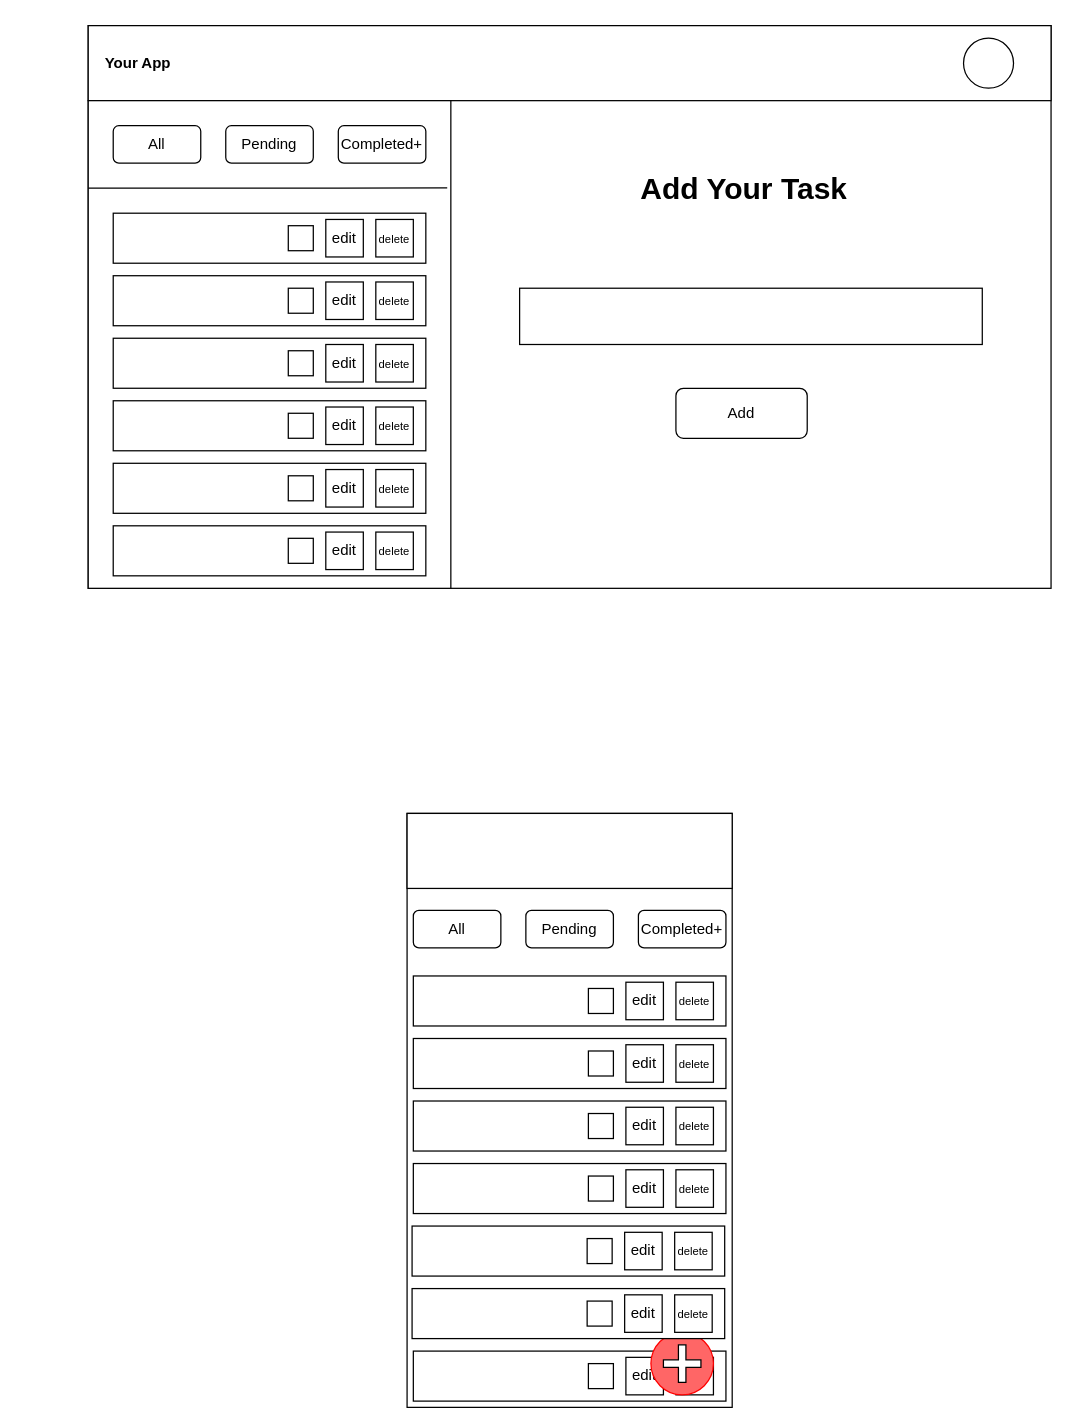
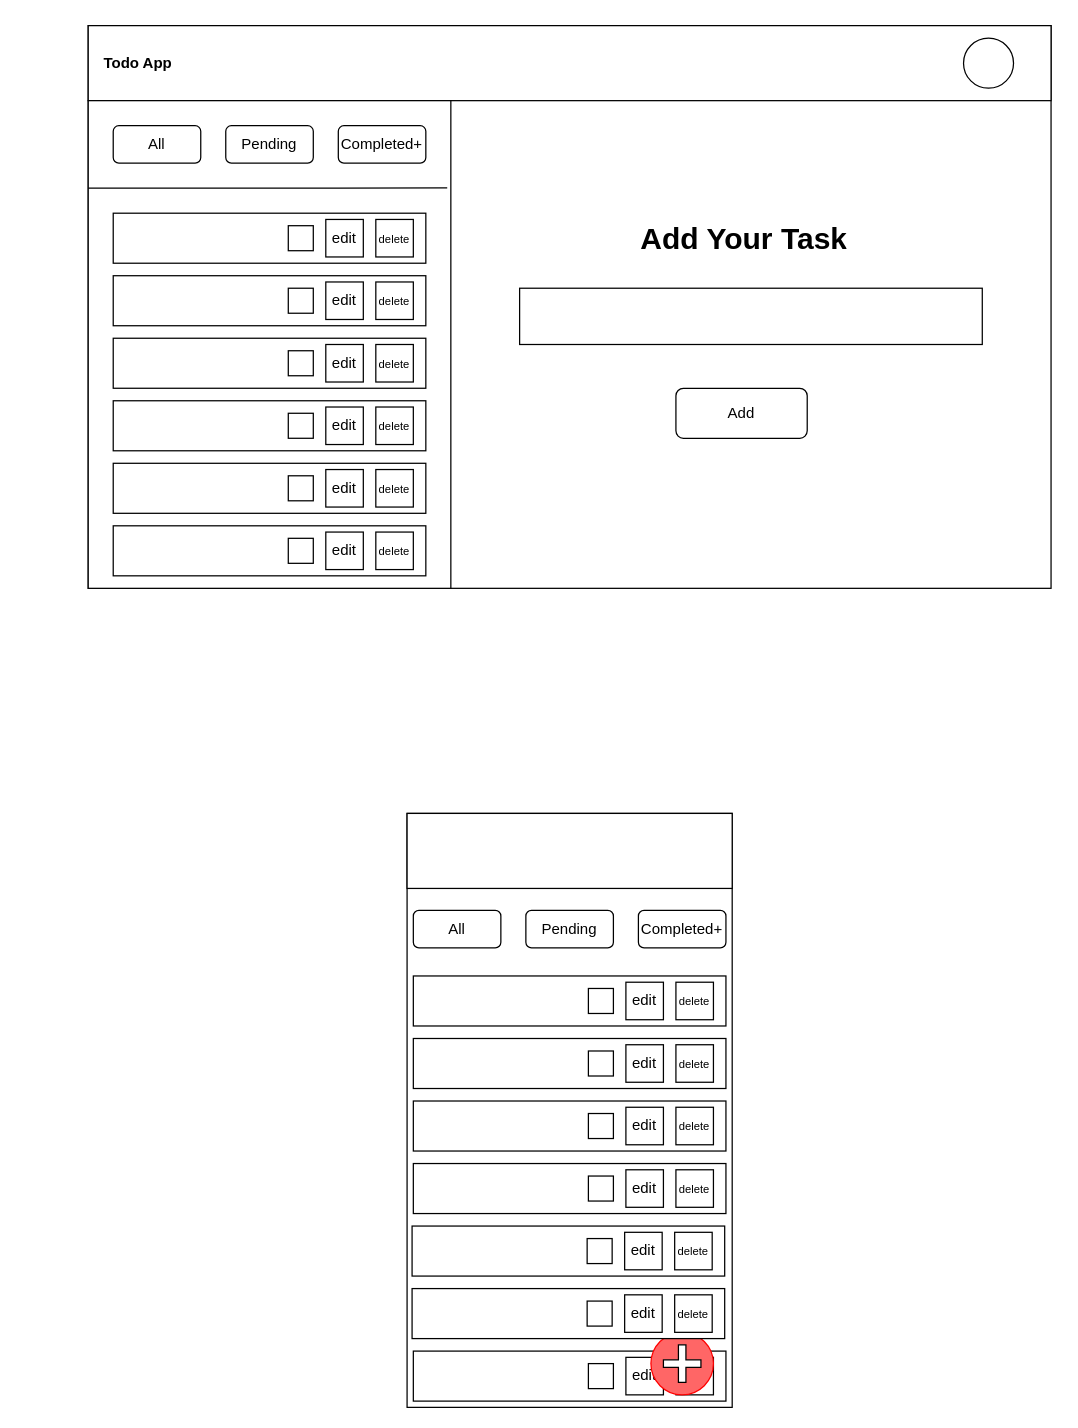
  <mxCell id="0" />
  <mxCell id="1" parent="0" />
  <mxCell id="2" value="`" style="rounded=0;whiteSpace=wrap;html=1;" vertex="1" parent="1"><mxGeometry x="70" y="20" width="770" height="450" as="geometry" /></mxCell>
  <mxCell id="3" value="" style="rounded=0;whiteSpace=wrap;html=1;" vertex="1" parent="1"><mxGeometry x="70" y="20" width="770" height="60" as="geometry" /></mxCell>
  <mxCell id="4" value="" style="rounded=0;whiteSpace=wrap;html=1;rotation=90;" vertex="1" parent="1"><mxGeometry x="20" y="130" width="390" height="290" as="geometry" /></mxCell>
  <mxCell id="5" value="" style="rounded=0;whiteSpace=wrap;html=1;" vertex="1" parent="1"><mxGeometry x="415" y="230" width="370" height="45" as="geometry" /></mxCell>
  <mxCell id="6" value="Add" style="rounded=1;whiteSpace=wrap;html=1;" vertex="1" parent="1"><mxGeometry x="540" y="310" width="105" height="40" as="geometry" /></mxCell>
  <mxCell id="7" value="" style="ellipse;whiteSpace=wrap;html=1;aspect=fixed;" vertex="1" parent="1"><mxGeometry x="770" y="30" width="40" height="40" as="geometry" /></mxCell>
- <mxCell id="8" value="&lt;b&gt;Your App&lt;/b&gt;" style="text;html=1;align=center;verticalAlign=middle;whiteSpace=wrap;rounded=0;" vertex="1" parent="1"><mxGeometry x="80" y="35" width="60" height="30" as="geometry" /></mxCell>
- <mxCell id="9" value="&lt;h1 style=&quot;margin-top: 0px;&quot;&gt;Add Your Task&lt;/h1&gt;" style="text;html=1;whiteSpace=wrap;overflow=hidden;rounded=0;" vertex="1" parent="1"><mxGeometry x="510" y="130" width="180" height="50" as="geometry" /></mxCell>
+ <mxCell id="8" value="&lt;b&gt;Todo App&lt;/b&gt;" style="text;html=1;align=center;verticalAlign=middle;whiteSpace=wrap;rounded=0;" vertex="1" parent="1"><mxGeometry x="80" y="35" width="60" height="30" as="geometry" /></mxCell>
+ <mxCell id="9" value="&lt;h1 style=&quot;margin-top: 0px;&quot;&gt;Add Your Task&lt;/h1&gt;" style="text;html=1;whiteSpace=wrap;overflow=hidden;rounded=0;" vertex="1" parent="1"><mxGeometry x="510" y="170" width="180" height="50" as="geometry" /></mxCell>
  <mxCell id="10" value="All" style="rounded=1;whiteSpace=wrap;html=1;" vertex="1" parent="1"><mxGeometry x="90" y="100" width="70" height="30" as="geometry" /></mxCell>
  <mxCell id="11" value="Completed+" style="rounded=1;whiteSpace=wrap;html=1;" vertex="1" parent="1"><mxGeometry x="270" y="100" width="70" height="30" as="geometry" /></mxCell>
  <mxCell id="12" value="Pending" style="rounded=1;whiteSpace=wrap;html=1;" vertex="1" parent="1"><mxGeometry x="180" y="100" width="70" height="30" as="geometry" /></mxCell>
  <mxCell id="13" value="" style="endArrow=none;html=1;rounded=0;entryX=0.179;entryY=0.01;entryDx=0;entryDy=0;entryPerimeter=0;" edge="1" parent="1" target="4"><mxGeometry width="50" height="50" relative="1" as="geometry"><mxPoint x="70" y="150" as="sourcePoint" /><mxPoint x="290" y="154" as="targetPoint" /><Array as="points"><mxPoint x="270" y="150" /></Array></mxGeometry></mxCell>
  <mxCell id="14" value="" style="group" vertex="1" connectable="0" parent="1"><mxGeometry x="90" y="220" width="250" height="40" as="geometry" /></mxCell>
  <mxCell id="15" value="" style="rounded=0;whiteSpace=wrap;html=1;" vertex="1" parent="14"><mxGeometry width="250" height="40" as="geometry" /></mxCell>
  <mxCell id="16" value="" style="rounded=1;whiteSpace=wrap;html=1;arcSize=0;" vertex="1" parent="14"><mxGeometry x="140" y="10" width="20" height="20" as="geometry" /></mxCell>
  <mxCell id="17" value="edit" style="rounded=1;whiteSpace=wrap;html=1;arcSize=0;" vertex="1" parent="14"><mxGeometry x="170" y="5" width="30" height="30" as="geometry" /></mxCell>
  <mxCell id="18" value="&lt;font style=&quot;font-size: 9px;&quot;&gt;delete&lt;/font&gt;" style="rounded=1;whiteSpace=wrap;html=1;arcSize=0;" vertex="1" parent="14"><mxGeometry x="210" y="5" width="30" height="30" as="geometry" /></mxCell>
  <mxCell id="19" value="" style="group" vertex="1" connectable="0" parent="1"><mxGeometry x="90" y="320" width="250" height="40" as="geometry" /></mxCell>
  <mxCell id="20" value="" style="rounded=0;whiteSpace=wrap;html=1;" vertex="1" parent="19"><mxGeometry width="250" height="40" as="geometry" /></mxCell>
  <mxCell id="21" value="" style="rounded=1;whiteSpace=wrap;html=1;arcSize=0;" vertex="1" parent="19"><mxGeometry x="140" y="10" width="20" height="20" as="geometry" /></mxCell>
  <mxCell id="22" value="edit" style="rounded=1;whiteSpace=wrap;html=1;arcSize=0;" vertex="1" parent="19"><mxGeometry x="170" y="5" width="30" height="30" as="geometry" /></mxCell>
  <mxCell id="23" value="&lt;font style=&quot;font-size: 9px;&quot;&gt;delete&lt;/font&gt;" style="rounded=1;whiteSpace=wrap;html=1;arcSize=0;" vertex="1" parent="19"><mxGeometry x="210" y="5" width="30" height="30" as="geometry" /></mxCell>
  <mxCell id="24" value="" style="group" vertex="1" connectable="0" parent="1"><mxGeometry x="90" y="370" width="250" height="40" as="geometry" /></mxCell>
  <mxCell id="25" value="" style="rounded=0;whiteSpace=wrap;html=1;" vertex="1" parent="24"><mxGeometry width="250" height="40" as="geometry" /></mxCell>
  <mxCell id="26" value="" style="rounded=1;whiteSpace=wrap;html=1;arcSize=0;" vertex="1" parent="24"><mxGeometry x="140" y="10" width="20" height="20" as="geometry" /></mxCell>
  <mxCell id="27" value="edit" style="rounded=1;whiteSpace=wrap;html=1;arcSize=0;" vertex="1" parent="24"><mxGeometry x="170" y="5" width="30" height="30" as="geometry" /></mxCell>
  <mxCell id="28" value="&lt;font style=&quot;font-size: 9px;&quot;&gt;delete&lt;/font&gt;" style="rounded=1;whiteSpace=wrap;html=1;arcSize=0;" vertex="1" parent="24"><mxGeometry x="210" y="5" width="30" height="30" as="geometry" /></mxCell>
  <mxCell id="29" value="" style="group" vertex="1" connectable="0" parent="1"><mxGeometry x="90" y="420" width="250" height="40" as="geometry" /></mxCell>
  <mxCell id="30" value="" style="rounded=0;whiteSpace=wrap;html=1;" vertex="1" parent="29"><mxGeometry width="250" height="40" as="geometry" /></mxCell>
  <mxCell id="31" value="" style="rounded=1;whiteSpace=wrap;html=1;arcSize=0;" vertex="1" parent="29"><mxGeometry x="140" y="10" width="20" height="20" as="geometry" /></mxCell>
  <mxCell id="32" value="edit" style="rounded=1;whiteSpace=wrap;html=1;arcSize=0;" vertex="1" parent="29"><mxGeometry x="170" y="5" width="30" height="30" as="geometry" /></mxCell>
  <mxCell id="33" value="&lt;font style=&quot;font-size: 9px;&quot;&gt;delete&lt;/font&gt;" style="rounded=1;whiteSpace=wrap;html=1;arcSize=0;" vertex="1" parent="29"><mxGeometry x="210" y="5" width="30" height="30" as="geometry" /></mxCell>
  <mxCell id="34" value="" style="group" vertex="1" connectable="0" parent="1"><mxGeometry x="90" y="270" width="250" height="40" as="geometry" /></mxCell>
  <mxCell id="35" value="" style="rounded=0;whiteSpace=wrap;html=1;" vertex="1" parent="34"><mxGeometry width="250" height="40" as="geometry" /></mxCell>
  <mxCell id="36" value="" style="rounded=1;whiteSpace=wrap;html=1;arcSize=0;" vertex="1" parent="34"><mxGeometry x="140" y="10" width="20" height="20" as="geometry" /></mxCell>
  <mxCell id="37" value="edit" style="rounded=1;whiteSpace=wrap;html=1;arcSize=0;" vertex="1" parent="34"><mxGeometry x="170" y="5" width="30" height="30" as="geometry" /></mxCell>
  <mxCell id="38" value="&lt;font style=&quot;font-size: 9px;&quot;&gt;delete&lt;/font&gt;" style="rounded=1;whiteSpace=wrap;html=1;arcSize=0;" vertex="1" parent="34"><mxGeometry x="210" y="5" width="30" height="30" as="geometry" /></mxCell>
  <mxCell id="39" value="" style="group" vertex="1" connectable="0" parent="1"><mxGeometry x="90" y="170" width="250" height="40" as="geometry" /></mxCell>
  <mxCell id="40" value="" style="rounded=0;whiteSpace=wrap;html=1;" vertex="1" parent="39"><mxGeometry width="250" height="40" as="geometry" /></mxCell>
  <mxCell id="41" value="" style="rounded=1;whiteSpace=wrap;html=1;arcSize=0;" vertex="1" parent="39"><mxGeometry x="140" y="10" width="20" height="20" as="geometry" /></mxCell>
  <mxCell id="42" value="edit" style="rounded=1;whiteSpace=wrap;html=1;arcSize=0;" vertex="1" parent="39"><mxGeometry x="170" y="5" width="30" height="30" as="geometry" /></mxCell>
  <mxCell id="43" value="&lt;font style=&quot;font-size: 9px;&quot;&gt;delete&lt;/font&gt;" style="rounded=1;whiteSpace=wrap;html=1;arcSize=0;" vertex="1" parent="39"><mxGeometry x="210" y="5" width="30" height="30" as="geometry" /></mxCell>
  <mxCell id="44" value="" style="rounded=0;whiteSpace=wrap;html=1;rotation=90;" vertex="1" parent="1"><mxGeometry x="217.5" y="757.5" width="475" height="260" as="geometry" /></mxCell>
  <mxCell id="45" value="" style="rounded=0;whiteSpace=wrap;html=1;" vertex="1" parent="1"><mxGeometry x="325" y="650" width="260" height="60" as="geometry" /></mxCell>
  <mxCell id="46" value="All" style="rounded=1;whiteSpace=wrap;html=1;" vertex="1" parent="1"><mxGeometry x="330" y="727.5" width="70" height="30" as="geometry" /></mxCell>
  <mxCell id="47" value="Completed+" style="rounded=1;whiteSpace=wrap;html=1;" vertex="1" parent="1"><mxGeometry x="510" y="727.5" width="70" height="30" as="geometry" /></mxCell>
  <mxCell id="48" value="Pending" style="rounded=1;whiteSpace=wrap;html=1;" vertex="1" parent="1"><mxGeometry x="420" y="727.5" width="70" height="30" as="geometry" /></mxCell>
  <mxCell id="49" value="" style="group" vertex="1" connectable="0" parent="1"><mxGeometry x="330" y="780" width="250" height="40" as="geometry" /></mxCell>
  <mxCell id="50" value="" style="rounded=0;whiteSpace=wrap;html=1;" vertex="1" parent="49"><mxGeometry width="250" height="40" as="geometry" /></mxCell>
  <mxCell id="51" value="" style="rounded=1;whiteSpace=wrap;html=1;arcSize=0;" vertex="1" parent="49"><mxGeometry x="140" y="10" width="20" height="20" as="geometry" /></mxCell>
  <mxCell id="52" value="edit" style="rounded=1;whiteSpace=wrap;html=1;arcSize=0;" vertex="1" parent="49"><mxGeometry x="170" y="5" width="30" height="30" as="geometry" /></mxCell>
  <mxCell id="53" value="&lt;font style=&quot;font-size: 9px;&quot;&gt;delete&lt;/font&gt;" style="rounded=1;whiteSpace=wrap;html=1;arcSize=0;" vertex="1" parent="49"><mxGeometry x="210" y="5" width="30" height="30" as="geometry" /></mxCell>
  <mxCell id="54" value="" style="group" vertex="1" connectable="0" parent="1"><mxGeometry x="330" y="930" width="250" height="40" as="geometry" /></mxCell>
  <mxCell id="55" value="" style="rounded=0;whiteSpace=wrap;html=1;" vertex="1" parent="54"><mxGeometry width="250" height="40" as="geometry" /></mxCell>
  <mxCell id="56" value="" style="rounded=1;whiteSpace=wrap;html=1;arcSize=0;" vertex="1" parent="54"><mxGeometry x="140" y="10" width="20" height="20" as="geometry" /></mxCell>
  <mxCell id="57" value="edit" style="rounded=1;whiteSpace=wrap;html=1;arcSize=0;" vertex="1" parent="54"><mxGeometry x="170" y="5" width="30" height="30" as="geometry" /></mxCell>
  <mxCell id="58" value="&lt;font style=&quot;font-size: 9px;&quot;&gt;delete&lt;/font&gt;" style="rounded=1;whiteSpace=wrap;html=1;arcSize=0;" vertex="1" parent="54"><mxGeometry x="210" y="5" width="30" height="30" as="geometry" /></mxCell>
  <mxCell id="59" value="" style="group" vertex="1" connectable="0" parent="1"><mxGeometry x="330" y="880" width="250" height="40" as="geometry" /></mxCell>
  <mxCell id="60" value="" style="rounded=0;whiteSpace=wrap;html=1;" vertex="1" parent="59"><mxGeometry width="250" height="40" as="geometry" /></mxCell>
  <mxCell id="61" value="" style="rounded=1;whiteSpace=wrap;html=1;arcSize=0;" vertex="1" parent="59"><mxGeometry x="140" y="10" width="20" height="20" as="geometry" /></mxCell>
  <mxCell id="62" value="edit" style="rounded=1;whiteSpace=wrap;html=1;arcSize=0;" vertex="1" parent="59"><mxGeometry x="170" y="5" width="30" height="30" as="geometry" /></mxCell>
  <mxCell id="63" value="&lt;font style=&quot;font-size: 9px;&quot;&gt;delete&lt;/font&gt;" style="rounded=1;whiteSpace=wrap;html=1;arcSize=0;" vertex="1" parent="59"><mxGeometry x="210" y="5" width="30" height="30" as="geometry" /></mxCell>
  <mxCell id="64" value="" style="group" vertex="1" connectable="0" parent="1"><mxGeometry x="330" y="830" width="250" height="40" as="geometry" /></mxCell>
  <mxCell id="65" value="" style="rounded=0;whiteSpace=wrap;html=1;" vertex="1" parent="64"><mxGeometry width="250" height="40" as="geometry" /></mxCell>
  <mxCell id="66" value="" style="rounded=1;whiteSpace=wrap;html=1;arcSize=0;" vertex="1" parent="64"><mxGeometry x="140" y="10" width="20" height="20" as="geometry" /></mxCell>
  <mxCell id="67" value="edit" style="rounded=1;whiteSpace=wrap;html=1;arcSize=0;" vertex="1" parent="64"><mxGeometry x="170" y="5" width="30" height="30" as="geometry" /></mxCell>
  <mxCell id="68" value="&lt;font style=&quot;font-size: 9px;&quot;&gt;delete&lt;/font&gt;" style="rounded=1;whiteSpace=wrap;html=1;arcSize=0;" vertex="1" parent="64"><mxGeometry x="210" y="5" width="30" height="30" as="geometry" /></mxCell>
  <mxCell id="69" value="" style="group" vertex="1" connectable="0" parent="1"><mxGeometry x="329" y="980" width="250" height="40" as="geometry" /></mxCell>
  <mxCell id="70" value="" style="rounded=0;whiteSpace=wrap;html=1;" vertex="1" parent="69"><mxGeometry width="250" height="40" as="geometry" /></mxCell>
  <mxCell id="71" value="" style="rounded=1;whiteSpace=wrap;html=1;arcSize=0;" vertex="1" parent="69"><mxGeometry x="140" y="10" width="20" height="20" as="geometry" /></mxCell>
  <mxCell id="72" value="edit" style="rounded=1;whiteSpace=wrap;html=1;arcSize=0;" vertex="1" parent="69"><mxGeometry x="170" y="5" width="30" height="30" as="geometry" /></mxCell>
  <mxCell id="73" value="&lt;font style=&quot;font-size: 9px;&quot;&gt;delete&lt;/font&gt;" style="rounded=1;whiteSpace=wrap;html=1;arcSize=0;" vertex="1" parent="69"><mxGeometry x="210" y="5" width="30" height="30" as="geometry" /></mxCell>
  <mxCell id="74" value="" style="group" vertex="1" connectable="0" parent="1"><mxGeometry x="330" y="1080" width="250" height="40" as="geometry" /></mxCell>
  <mxCell id="75" value="" style="rounded=0;whiteSpace=wrap;html=1;" vertex="1" parent="74"><mxGeometry width="250" height="40" as="geometry" /></mxCell>
  <mxCell id="76" value="" style="rounded=1;whiteSpace=wrap;html=1;arcSize=0;" vertex="1" parent="74"><mxGeometry x="140" y="10" width="20" height="20" as="geometry" /></mxCell>
  <mxCell id="77" value="edit" style="rounded=1;whiteSpace=wrap;html=1;arcSize=0;" vertex="1" parent="74"><mxGeometry x="170" y="5" width="30" height="30" as="geometry" /></mxCell>
  <mxCell id="78" value="&lt;font style=&quot;font-size: 9px;&quot;&gt;delete&lt;/font&gt;" style="rounded=1;whiteSpace=wrap;html=1;arcSize=0;" vertex="1" parent="74"><mxGeometry x="210" y="5" width="30" height="30" as="geometry" /></mxCell>
  <mxCell id="79" value="" style="group" vertex="1" connectable="0" parent="74"><mxGeometry x="190" y="-15" width="50" height="50" as="geometry" /></mxCell>
  <mxCell id="80" value="" style="ellipse;whiteSpace=wrap;html=1;aspect=fixed;strokeColor=#FF0000;fillColor=#FF6666;" vertex="1" parent="79"><mxGeometry width="50" height="50" as="geometry" /></mxCell>
  <mxCell id="81" value="" style="shape=cross;whiteSpace=wrap;html=1;size=0.2;" vertex="1" parent="79"><mxGeometry x="10" y="10" width="30" height="30" as="geometry" /></mxCell>
  <mxCell id="82" value="" style="group" vertex="1" connectable="0" parent="1"><mxGeometry x="329" y="1030" width="250" height="40" as="geometry" /></mxCell>
  <mxCell id="83" value="" style="rounded=0;whiteSpace=wrap;html=1;" vertex="1" parent="82"><mxGeometry width="250" height="40" as="geometry" /></mxCell>
  <mxCell id="84" value="" style="rounded=1;whiteSpace=wrap;html=1;arcSize=0;" vertex="1" parent="82"><mxGeometry x="140" y="10" width="20" height="20" as="geometry" /></mxCell>
  <mxCell id="85" value="edit" style="rounded=1;whiteSpace=wrap;html=1;arcSize=0;" vertex="1" parent="82"><mxGeometry x="170" y="5" width="30" height="30" as="geometry" /></mxCell>
  <mxCell id="86" value="&lt;font style=&quot;font-size: 9px;&quot;&gt;delete&lt;/font&gt;" style="rounded=1;whiteSpace=wrap;html=1;arcSize=0;" vertex="1" parent="82"><mxGeometry x="210" y="5" width="30" height="30" as="geometry" /></mxCell>
